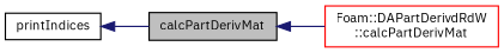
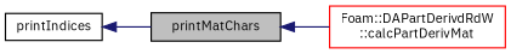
  digraph {
    fontname="IBM Plex Sans"
    rankdir=LR
    node [color=black fontname="IBM Plex Sans" fontsize=10 shape=record]
    edge [color=midnightblue dir=back fontname="IBM Plex Sans" fontsize=10 labelfontname=Helvetica labelfontsize=10 style=solid]
-   n1 [fillcolor=grey75 fontcolor=black height=0.2 label=calcPartDerivMat style=filled width=0.4]
+   n1 [fillcolor=grey75 fontcolor=black height=0.2 label=printMatChars style=filled width=0.4]
    n2 [color=red height=0.2 label="Foam::DAPartDerivdRdW\l::calcPartDerivMat" width=0.4]
    n3 [height=0.2 label=printIndices width=0.4]
    n1 -> n2
    n3 -> n1
  }
